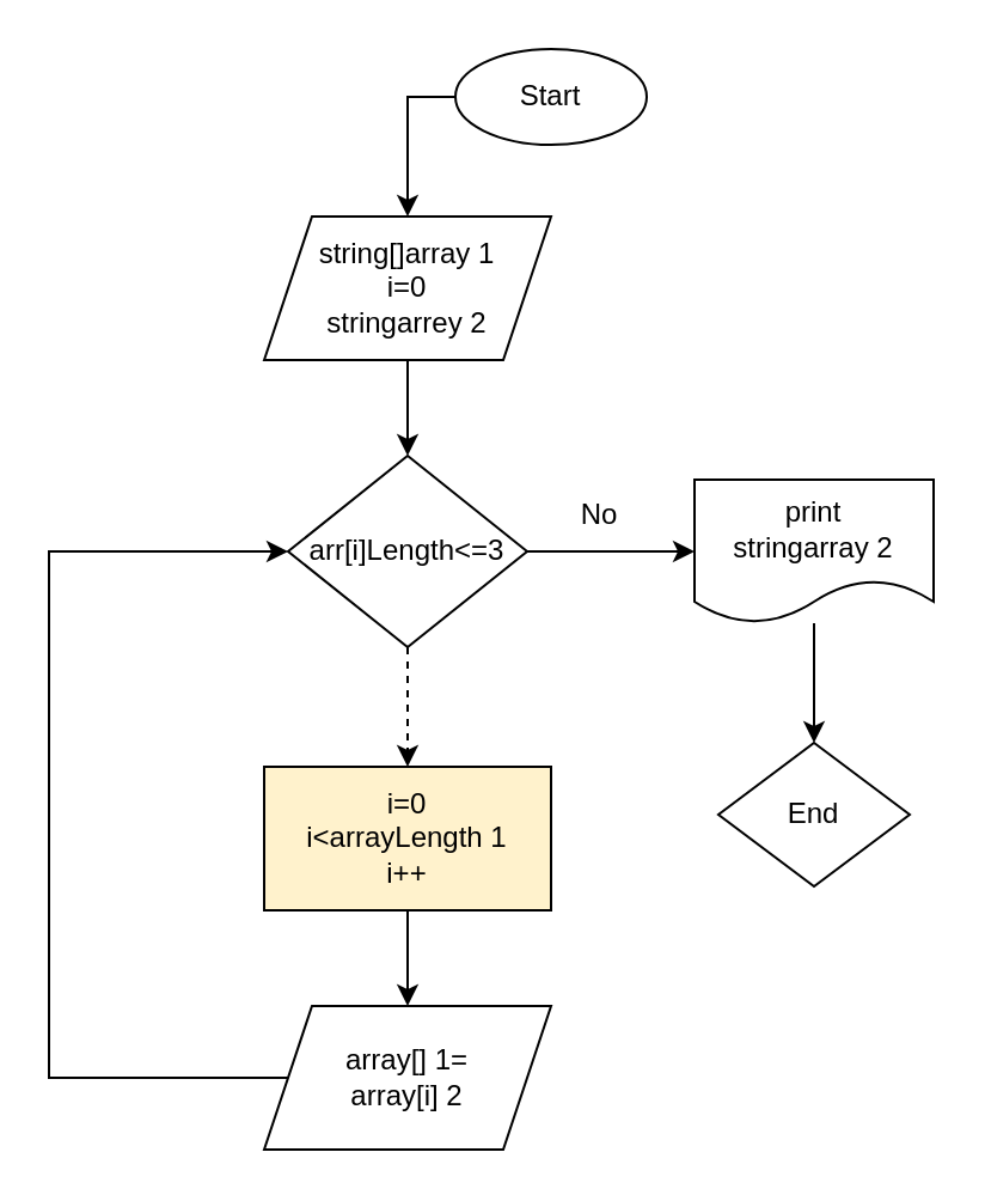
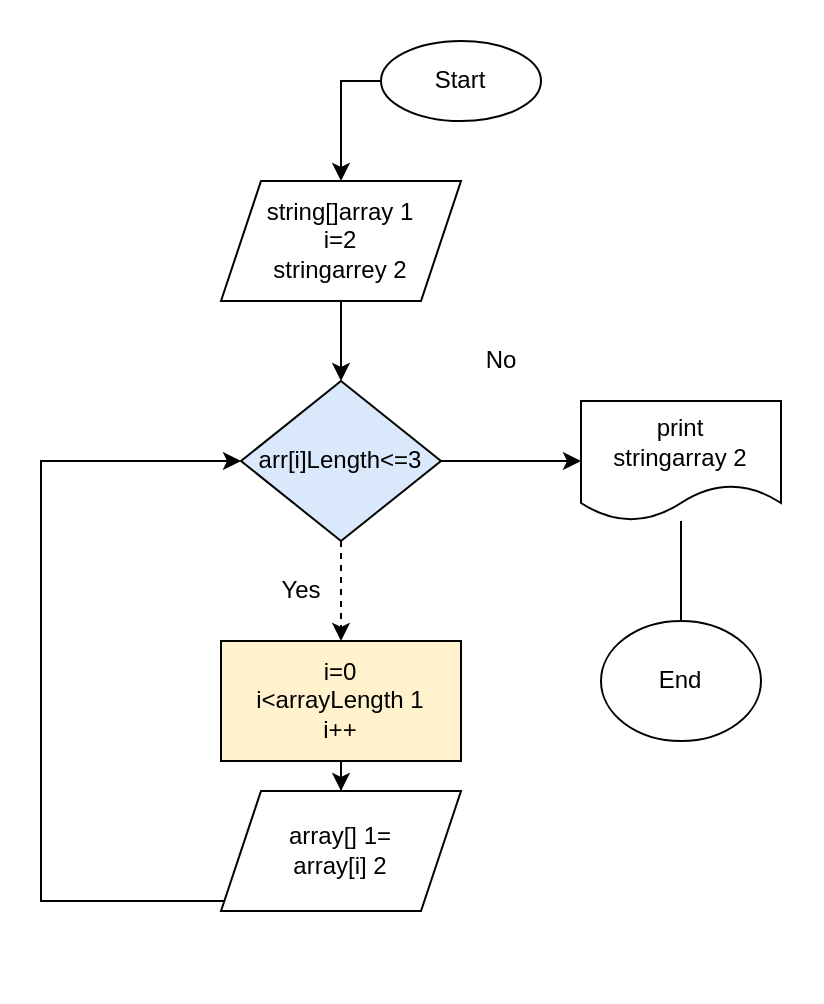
  <mxCell id="0" />
  <mxCell id="1" parent="0" />
  <mxCell id="2" style="edgeStyle=orthogonalEdgeStyle;rounded=0;orthogonalLoop=1;jettySize=auto;html=1;entryX=0.5;entryY=0;entryDx=0;entryDy=0;" edge="1" parent="1" source="3"><mxGeometry relative="1" as="geometry"><mxPoint x="170" y="90" as="targetPoint" /></mxGeometry></mxCell>
  <mxCell id="3" value="Start" style="ellipse;whiteSpace=wrap;html=1;" parent="1" vertex="1"><mxGeometry x="190" y="20" width="80" height="40" as="geometry" /></mxCell>
  <mxCell id="4" style="edgeStyle=orthogonalEdgeStyle;rounded=0;orthogonalLoop=1;jettySize=auto;html=1;" edge="1" parent="1" source="5"><mxGeometry relative="1" as="geometry"><mxPoint x="170" y="190" as="targetPoint" /></mxGeometry></mxCell>
- <mxCell id="5" value="string[]array 1&lt;br&gt;i=0&lt;br&gt;stringarrey 2" style="shape=parallelogram;perimeter=parallelogramPerimeter;whiteSpace=wrap;html=1;fixedSize=1;" vertex="1" parent="1"><mxGeometry x="110" y="90" width="120" height="60" as="geometry" /></mxCell>
+ <mxCell id="5" value="string[]array 1&lt;br&gt;i=2&lt;br&gt;stringarrey 2" style="shape=parallelogram;perimeter=parallelogramPerimeter;whiteSpace=wrap;html=1;fixedSize=1;" vertex="1" parent="1"><mxGeometry x="110" y="90" width="120" height="60" as="geometry" /></mxCell>
  <mxCell id="6" style="edgeStyle=orthogonalEdgeStyle;rounded=0;orthogonalLoop=1;jettySize=auto;html=1;entryX=0.5;entryY=0;entryDx=0;entryDy=0;" edge="1" parent="1" source="7" target="19"><mxGeometry relative="1" as="geometry" /></mxCell>
  <mxCell id="7" value="i=0&lt;br&gt;i&amp;lt;arrayLength 1&lt;br&gt;i++" style="rounded=0;whiteSpace=wrap;html=1;fillColor=#fff2cc;" vertex="1" parent="1"><mxGeometry x="110" y="320" width="120" height="60" as="geometry" /></mxCell>
  <mxCell id="8" style="edgeStyle=orthogonalEdgeStyle;rounded=0;orthogonalLoop=1;jettySize=auto;html=1;entryX=0.5;entryY=0;entryDx=0;entryDy=0;dashed=1;" edge="1" parent="1" source="10" target="7"><mxGeometry relative="1" as="geometry" /></mxCell>
  <mxCell id="9" style="edgeStyle=orthogonalEdgeStyle;rounded=0;orthogonalLoop=1;jettySize=auto;html=1;" edge="1" parent="1" source="10"><mxGeometry relative="1" as="geometry"><mxPoint x="290" y="230" as="targetPoint" /></mxGeometry></mxCell>
- <mxCell id="10" value="arr[i]Length&amp;lt;=3" style="rhombus;whiteSpace=wrap;html=1;" vertex="1" parent="1"><mxGeometry x="120" y="190" width="100" height="80" as="geometry" /></mxCell>
- <mxCell id="11" value="No" style="text;html=1;align=center;verticalAlign=middle;resizable=0;points=[];autosize=1;strokeColor=none;fillColor=none;" vertex="1" parent="1"><mxGeometry x="230" y="200" width="40" height="30" as="geometry" /></mxCell>
+ <mxCell id="10" value="arr[i]Length&amp;lt;=3" style="rhombus;whiteSpace=wrap;html=1;fillColor=#dae8fc;" vertex="1" parent="1"><mxGeometry x="120" y="190" width="100" height="80" as="geometry" /></mxCell>
+ <mxCell id="11" value="No" style="text;html=1;align=center;verticalAlign=middle;resizable=0;points=[];autosize=1;strokeColor=none;fillColor=none;" vertex="1" parent="1"><mxGeometry x="230" y="165" width="40" height="30" as="geometry" /></mxCell>
+ <mxCell id="12" value="Yes" style="text;html=1;align=center;verticalAlign=middle;resizable=0;points=[];autosize=1;strokeColor=none;fillColor=none;" vertex="1" parent="1"><mxGeometry x="130" y="280" width="40" height="30" as="geometry" /></mxCell>
  <mxCell id="13" style="edgeStyle=orthogonalEdgeStyle;rounded=0;orthogonalLoop=1;jettySize=auto;html=1;exitX=0;exitY=0.5;exitDx=0;exitDy=0;entryX=0;entryY=0.5;entryDx=0;entryDy=0;" edge="1" parent="1" source="19" target="10"><mxGeometry relative="1" as="geometry"><mxPoint x="-10" y="240" as="targetPoint" /><mxPoint x="110" y="450" as="sourcePoint" /><Array as="points"><mxPoint x="20" y="450" /><mxPoint x="20" y="230" /></Array></mxGeometry></mxCell>
- <mxCell id="14" style="edgeStyle=orthogonalEdgeStyle;rounded=0;orthogonalLoop=1;jettySize=auto;html=1;" edge="1" parent="1" source="15" target="16"><mxGeometry relative="1" as="geometry"><Array as="points" /></mxGeometry></mxCell>
+ <mxCell id="14" style="edgeStyle=orthogonalEdgeStyle;rounded=0;orthogonalLoop=1;jettySize=auto;html=1;endArrow=none;" edge="1" parent="1" source="15" target="16"><mxGeometry relative="1" as="geometry"><Array as="points" /></mxGeometry></mxCell>
  <mxCell id="15" value="print&lt;br&gt;stringarray 2" style="shape=document;whiteSpace=wrap;html=1;boundedLbl=1;" vertex="1" parent="1"><mxGeometry x="290" y="200" width="100" height="60" as="geometry" /></mxCell>
- <mxCell id="16" value="End" style="rhombus;whiteSpace=wrap;html=1;" vertex="1" parent="1"><mxGeometry x="300" y="310" width="80" height="60" as="geometry" /></mxCell>
+ <mxCell id="16" value="End" style="ellipse;whiteSpace=wrap;html=1;" vertex="1" parent="1"><mxGeometry x="300" y="310" width="80" height="60" as="geometry" /></mxCell>
  <mxCell id="17" style="edgeStyle=none;html=1;" edge="1" parent="1"><mxGeometry relative="1" as="geometry"><mxPoint x="51" y="410" as="targetPoint" /></mxGeometry></mxCell>
  <mxCell id="18" style="edgeStyle=none;html=1;" edge="1" parent="1"><mxGeometry relative="1" as="geometry"><mxPoint x="150" y="340" as="targetPoint" /></mxGeometry></mxCell>
- <mxCell id="19" value="array[] 1=&lt;br&gt;array[i] 2" style="shape=parallelogram;perimeter=parallelogramPerimeter;whiteSpace=wrap;html=1;fixedSize=1;" vertex="1" parent="1"><mxGeometry x="110" y="420" width="120" height="60" as="geometry" /></mxCell>
+ <mxCell id="19" value="array[] 1=&lt;br&gt;array[i] 2" style="shape=parallelogram;perimeter=parallelogramPerimeter;whiteSpace=wrap;html=1;fixedSize=1;" vertex="1" parent="1"><mxGeometry x="110" y="395" width="120" height="60" as="geometry" /></mxCell>
